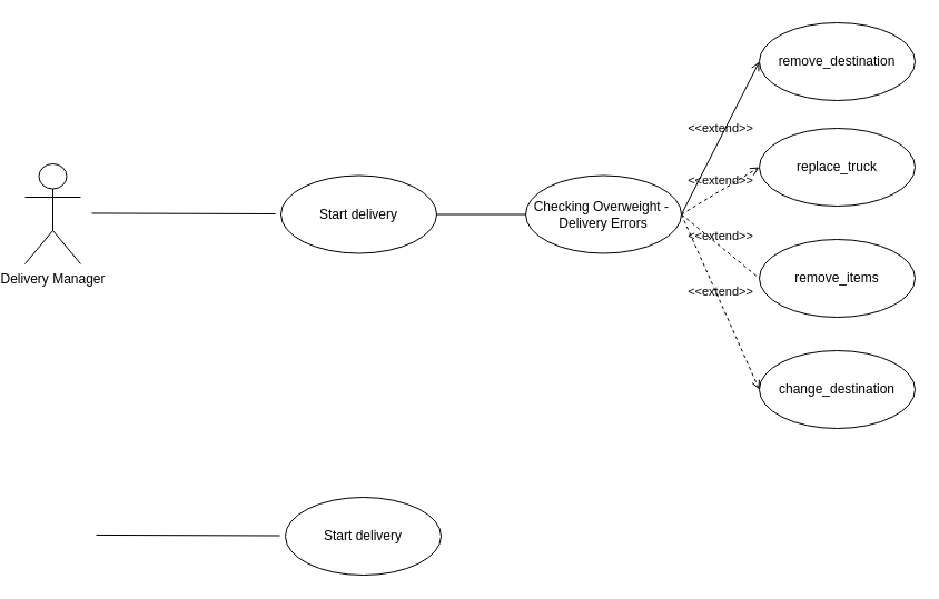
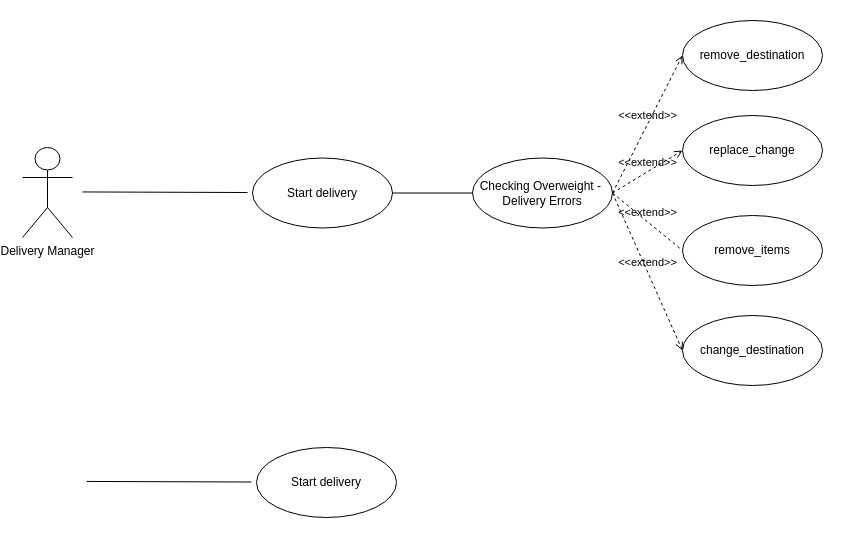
  <mxCell id="0" />
  <mxCell id="1" parent="0" />
  <mxCell id="2" value="Delivery Manager" style="shape=umlActor;verticalLabelPosition=bottom;verticalAlign=top;html=1;outlineConnect=0;" vertex="1" parent="1"><mxGeometry x="20" y="147" width="50" height="90" as="geometry" /></mxCell>
  <mxCell id="3" value="Start delivery" style="ellipse;whiteSpace=wrap;html=1;" vertex="1" parent="1"><mxGeometry x="250" y="157.5" width="140" height="70" as="geometry" /></mxCell>
  <mxCell id="4" value="Checking Overweight -&amp;nbsp;&lt;div&gt;Delivery Errors&lt;/div&gt;" style="ellipse;whiteSpace=wrap;html=1;" vertex="1" parent="1"><mxGeometry x="470" y="157.5" width="140" height="70" as="geometry" /></mxCell>
  <mxCell id="5" value="remove_destination" style="ellipse;whiteSpace=wrap;html=1;" vertex="1" parent="1"><mxGeometry x="680" y="20" width="140" height="70" as="geometry" /></mxCell>
- <mxCell id="6" value="replace_truck" style="ellipse;whiteSpace=wrap;html=1;" vertex="1" parent="1"><mxGeometry x="680" y="115" width="140" height="70" as="geometry" /></mxCell>
+ <mxCell id="6" value="replace_change" style="ellipse;whiteSpace=wrap;html=1;" vertex="1" parent="1"><mxGeometry x="680" y="115" width="140" height="70" as="geometry" /></mxCell>
  <mxCell id="7" value="remove_items" style="ellipse;whiteSpace=wrap;html=1;" vertex="1" parent="1"><mxGeometry x="680" y="215" width="140" height="70" as="geometry" /></mxCell>
  <mxCell id="8" value="change_destination" style="ellipse;whiteSpace=wrap;html=1;" vertex="1" parent="1"><mxGeometry x="680" y="315" width="140" height="70" as="geometry" /></mxCell>
  <mxCell id="9" value="" style="endArrow=none;html=1;rounded=0;exitX=1;exitY=0.5;exitDx=0;exitDy=0;entryX=0;entryY=0.5;entryDx=0;entryDy=0;" edge="1" parent="1" source="3" target="4"><mxGeometry width="50" height="50" relative="1" as="geometry"><mxPoint x="300" y="127.5" as="sourcePoint" /><mxPoint x="350" y="77.5" as="targetPoint" /></mxGeometry></mxCell>
- <mxCell id="10" value="&amp;lt;&amp;lt;extend&amp;gt;&amp;gt;" style="html=1;verticalAlign=bottom;labelBackgroundColor=none;endArrow=open;endFill=0;dashed=0;rounded=0;exitX=1;exitY=0.5;exitDx=0;exitDy=0;entryX=0;entryY=0.5;entryDx=0;entryDy=0;" edge="1" parent="1" source="4" target="5"><mxGeometry width="160" relative="1" as="geometry"><mxPoint x="510" y="97.5" as="sourcePoint" /><mxPoint x="670" y="97.5" as="targetPoint" /></mxGeometry></mxCell>
+ <mxCell id="10" value="&amp;lt;&amp;lt;extend&amp;gt;&amp;gt;" style="html=1;verticalAlign=bottom;labelBackgroundColor=none;endArrow=open;endFill=0;dashed=1;rounded=0;exitX=1;exitY=0.5;exitDx=0;exitDy=0;entryX=0;entryY=0.5;entryDx=0;entryDy=0;" edge="1" parent="1" source="4" target="5"><mxGeometry width="160" relative="1" as="geometry"><mxPoint x="510" y="97.5" as="sourcePoint" /><mxPoint x="670" y="97.5" as="targetPoint" /></mxGeometry></mxCell>
  <mxCell id="11" value="&amp;lt;&amp;lt;extend&amp;gt;&amp;gt;" style="html=1;verticalAlign=bottom;labelBackgroundColor=none;endArrow=open;endFill=0;dashed=1;rounded=0;exitX=1;exitY=0.5;exitDx=0;exitDy=0;entryX=0;entryY=0.5;entryDx=0;entryDy=0;" edge="1" parent="1" source="4" target="6"><mxGeometry width="160" relative="1" as="geometry"><mxPoint x="620" y="202.5" as="sourcePoint" /><mxPoint x="690" y="65.5" as="targetPoint" /></mxGeometry></mxCell>
  <mxCell id="12" value="&amp;lt;&amp;lt;extend&amp;gt;&amp;gt;" style="html=1;verticalAlign=bottom;labelBackgroundColor=none;endArrow=none;endFill=0;dashed=1;rounded=0;exitX=1;exitY=0.5;exitDx=0;exitDy=0;entryX=0;entryY=0.5;entryDx=0;entryDy=0;" edge="1" parent="1" source="4" target="7"><mxGeometry width="160" relative="1" as="geometry"><mxPoint x="620" y="202.5" as="sourcePoint" /><mxPoint x="690" y="160.5" as="targetPoint" /></mxGeometry></mxCell>
  <mxCell id="13" value="&amp;lt;&amp;lt;extend&amp;gt;&amp;gt;" style="html=1;verticalAlign=bottom;labelBackgroundColor=none;endArrow=open;endFill=0;dashed=1;rounded=0;exitX=1;exitY=0.5;exitDx=0;exitDy=0;entryX=0;entryY=0.5;entryDx=0;entryDy=0;" edge="1" parent="1" source="4" target="8"><mxGeometry width="160" relative="1" as="geometry"><mxPoint x="610" y="221" as="sourcePoint" /><mxPoint x="680" y="279" as="targetPoint" /></mxGeometry></mxCell>
  <mxCell id="14" value="" style="endArrow=none;html=1;rounded=0;exitX=1;exitY=0.5;exitDx=0;exitDy=0;entryX=0;entryY=0.5;entryDx=0;entryDy=0;" edge="1" parent="1"><mxGeometry width="50" height="50" relative="1" as="geometry"><mxPoint x="80" y="191.44" as="sourcePoint" /><mxPoint x="245" y="192" as="targetPoint" /></mxGeometry></mxCell>
  <mxCell id="15" value="Start delivery" style="ellipse;whiteSpace=wrap;html=1;" vertex="1" parent="1"><mxGeometry x="254" y="447" width="140" height="70" as="geometry" /></mxCell>
  <mxCell id="16" value="" style="endArrow=none;html=1;rounded=0;exitX=1;exitY=0.5;exitDx=0;exitDy=0;entryX=0;entryY=0.5;entryDx=0;entryDy=0;" edge="1" parent="1"><mxGeometry width="50" height="50" relative="1" as="geometry"><mxPoint x="84" y="480.94" as="sourcePoint" /><mxPoint x="249" y="481.5" as="targetPoint" /></mxGeometry></mxCell>
